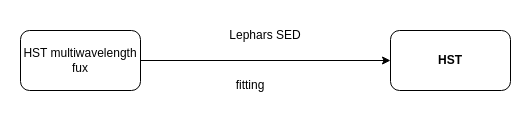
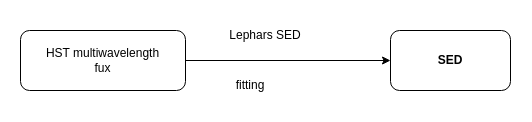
  <mxCell id="0" />
  <mxCell id="1" parent="0" />
  <mxCell id="2" value="" style="edgeStyle=orthogonalEdgeStyle;rounded=0;orthogonalLoop=1;jettySize=auto;html=1;" edge="1" parent="1" source="3" target="4"><mxGeometry relative="1" as="geometry" /></mxCell>
- <mxCell id="3" value="HST multiwavelength&lt;br&gt;fux" style="rounded=1;whiteSpace=wrap;html=1;" vertex="1" parent="1"><mxGeometry x="20" y="30" width="120" height="60" as="geometry" /></mxCell>
- <mxCell id="4" value="&lt;b&gt;HST&lt;/b&gt;" style="whiteSpace=wrap;html=1;rounded=1;" vertex="1" parent="1"><mxGeometry x="390" y="30" width="120" height="60" as="geometry" /></mxCell>
+ <mxCell id="3" value="HST multiwavelength&lt;br&gt;fux" style="rounded=1;whiteSpace=wrap;html=1;" vertex="1" parent="1"><mxGeometry x="20" y="30" width="165" height="60" as="geometry" /></mxCell>
+ <mxCell id="4" value="&lt;b&gt;SED&lt;/b&gt;" style="whiteSpace=wrap;html=1;rounded=1;" vertex="1" parent="1"><mxGeometry x="390" y="30" width="120" height="60" as="geometry" /></mxCell>
  <mxCell id="5" value="Lephars SED" style="text;strokeColor=none;align=center;fillColor=none;html=1;verticalAlign=middle;whiteSpace=wrap;rounded=0;" vertex="1" parent="1"><mxGeometry x="215" y="20" width="100" height="30" as="geometry" /></mxCell>
  <mxCell id="6" value="fitting" style="text;strokeColor=none;align=center;fillColor=none;html=1;verticalAlign=middle;whiteSpace=wrap;rounded=0;" vertex="1" parent="1"><mxGeometry x="200" y="70" width="100" height="30" as="geometry" /></mxCell>
